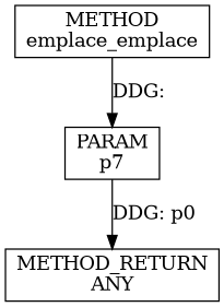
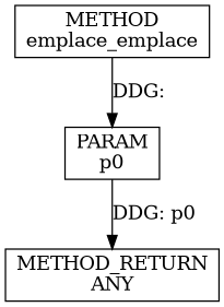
  digraph {
    node [shape=rect]
    n1 [label=<METHOD<BR/>emplace_emplace>]
-   n2 [label=<PARAM<BR/>p7>]
+   n2 [label=<PARAM<BR/>p0>]
    n3 [label=<METHOD_RETURN<BR/>ANY>]
    n1 -> n2 [label="DDG: "]
    n2 -> n3 [label="DDG: p0"]
  }
